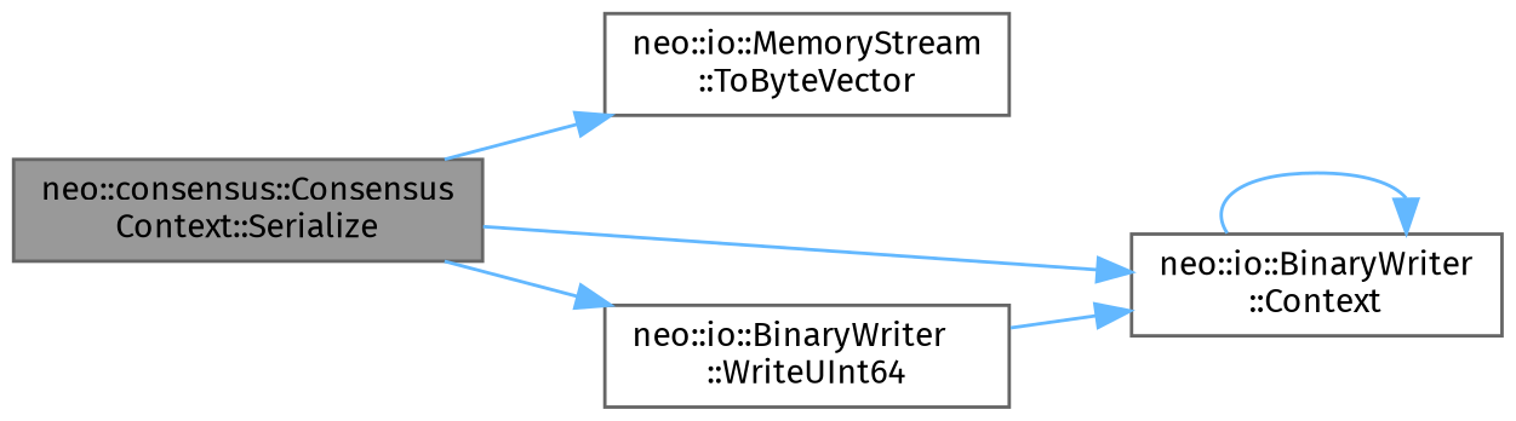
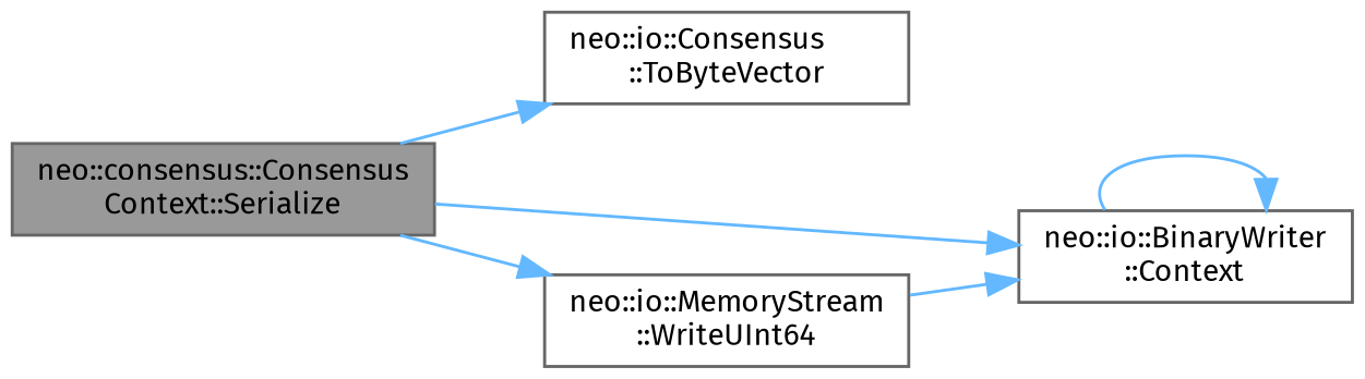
  digraph {
    fontname="Fira Sans"
    rankdir=LR
    node [color=grey40 fillcolor=white fontname="Fira Sans" fontsize=10 shape=box style=filled]
    edge [color=steelblue1 fontname="Fira Sans" fontsize=10 labelfontname=Helvetica labelfontsize=10 style=solid]
    n1 [color=gray40 fillcolor=grey60 fontcolor=black height=0.2 label="neo::consensus::Consensus\lContext::Serialize" width=0.4]
-   n2 [height=0.2 label="neo::io::MemoryStream\l::ToByteVector" width=0.4]
+   n2 [height=0.2 label="neo::io::Consensus\l::ToByteVector" width=0.4]
    n3 [height=0.2 label="neo::io::BinaryWriter\l::Context" width=0.4]
-   n4 [height=0.2 label="neo::io::BinaryWriter\l::WriteUInt64" width=0.4]
+   n4 [height=0.2 label="neo::io::MemoryStream\l::WriteUInt64" width=0.4]
    n1 -> n2
    n1 -> n3
    n1 -> n4
    n3 -> n3
    n4 -> n3
  }
